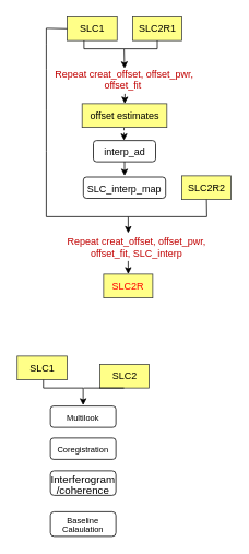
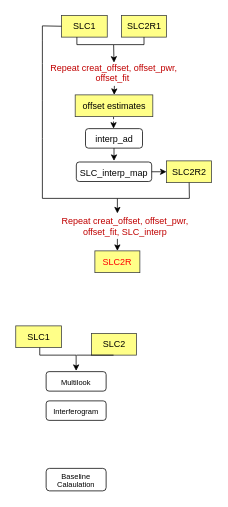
  <mxCell id="0" />
  <mxCell id="1" parent="0" />
  <mxCell id="2" value="SLC1" style="rounded=0;whiteSpace=wrap;html=1;fillColor=#ffff88;strokeColor=#36393d;" vertex="1" parent="1"><mxGeometry x="81.5" y="20" width="61" height="29" as="geometry" /></mxCell>
  <mxCell id="3" value="SLC2R1" style="rounded=0;whiteSpace=wrap;html=1;fillColor=#ffff88;strokeColor=#36393d;" vertex="1" parent="1"><mxGeometry x="161.5" y="20" width="60" height="29" as="geometry" /></mxCell>
  <mxCell id="4" value="" style="endArrow=classic;html=1;rounded=0;entryX=0.5;entryY=0;entryDx=0;entryDy=0;" edge="1" parent="1"><mxGeometry width="50" height="50" relative="1" as="geometry"><mxPoint x="102" y="49" as="sourcePoint" /><mxPoint x="151.5" y="83" as="targetPoint" /><Array as="points"><mxPoint x="102" y="59" /><mxPoint x="151" y="59" /></Array></mxGeometry></mxCell>
  <mxCell id="5" value="" style="endArrow=none;html=1;rounded=0;exitX=0.5;exitY=1;exitDx=0;exitDy=0;endFill=0;" edge="1" parent="1" source="3"><mxGeometry width="50" height="50" relative="1" as="geometry"><mxPoint x="222" y="20" as="sourcePoint" /><mxPoint x="151" y="59" as="targetPoint" /><Array as="points"><mxPoint x="191.5" y="59" /><mxPoint x="151" y="59" /></Array></mxGeometry></mxCell>
  <mxCell id="6" value="&lt;p style=&quot;language:en-CH;margin-top:0pt;margin-bottom:0pt;margin-left:0in;&lt;br/&gt;text-align:left;direction:ltr;unicode-bidi:embed;mso-line-break-override:none;&lt;br/&gt;word-break:normal;punctuation-wrap:hanging&quot;&gt;&lt;font color=&quot;#c00000&quot;&gt;Repeat creat_offset, offset_pwr, offset_fit&amp;nbsp;&lt;/font&gt;&lt;/p&gt;" style="text;whiteSpace=wrap;html=1;align=center;" vertex="1" parent="1"><mxGeometry x="41" y="76" width="221" height="30" as="geometry" /></mxCell>
  <mxCell id="7" value="&lt;font style=&quot;font-size: 12px;&quot;&gt;interp_ad&lt;/font&gt;" style="rounded=1;whiteSpace=wrap;html=1;fontSize=14;" vertex="1" parent="1"><mxGeometry x="113.5" y="171" width="76" height="26" as="geometry" /></mxCell>
  <mxCell id="8" value="" style="endArrow=classic;html=1;rounded=0;exitX=0.5;exitY=1;exitDx=0;exitDy=0;entryX=0.5;entryY=0;entryDx=0;entryDy=0;" edge="1" parent="1" source="7"><mxGeometry width="50" height="50" relative="1" as="geometry"><mxPoint x="237" y="96" as="sourcePoint" /><mxPoint x="151.5" y="214" as="targetPoint" /></mxGeometry></mxCell>
  <mxCell id="9" value="offset estimates" style="rounded=0;whiteSpace=wrap;html=1;fillColor=#ffff88;strokeColor=#36393d;" vertex="1" parent="1"><mxGeometry x="99.75" y="126" width="103.5" height="29" as="geometry" /></mxCell>
  <mxCell id="10" value="" style="endArrow=classic;html=1;rounded=0;exitX=0.494;exitY=1.016;exitDx=0;exitDy=0;exitPerimeter=0;entryX=0.492;entryY=0;entryDx=0;entryDy=0;entryPerimeter=0;dashed=1;" edge="1" parent="1" source="9" target="7"><mxGeometry width="50" height="50" relative="1" as="geometry"><mxPoint x="162" y="198" as="sourcePoint" /><mxPoint x="212" y="148" as="targetPoint" /></mxGeometry></mxCell>
  <mxCell id="11" value="&lt;font style=&quot;font-size: 12px;&quot;&gt;SLC_interp_map&lt;/font&gt;" style="rounded=1;whiteSpace=wrap;html=1;fontSize=14;" vertex="1" parent="1"><mxGeometry x="101.25" y="215.5" width="100.5" height="26" as="geometry" /></mxCell>
  <mxCell id="12" value="SLC2R2" style="rounded=0;whiteSpace=wrap;html=1;fillColor=#ffff88;strokeColor=#36393d;" vertex="1" parent="1"><mxGeometry x="221.5" y="214" width="60" height="29" as="geometry" /></mxCell>
+ <mxCell id="13" value="" style="endArrow=classic;html=1;rounded=0;exitX=1;exitY=0.5;exitDx=0;exitDy=0;entryX=0;entryY=0.5;entryDx=0;entryDy=0;" edge="1" parent="1" source="11" target="12"><mxGeometry width="50" height="50" relative="1" as="geometry"><mxPoint x="162" y="207" as="sourcePoint" /><mxPoint x="220" y="227" as="targetPoint" /></mxGeometry></mxCell>
  <mxCell id="14" value="" style="endArrow=none;html=1;rounded=0;exitX=0;exitY=0.5;exitDx=0;exitDy=0;endFill=0;" edge="1" parent="1" source="2"><mxGeometry width="50" height="50" relative="1" as="geometry"><mxPoint x="81.5" y="80.5" as="sourcePoint" /><mxPoint x="156" y="264" as="targetPoint" /><Array as="points"><mxPoint x="56" y="34" /><mxPoint x="56" y="54" /><mxPoint x="56" y="84" /><mxPoint x="56" y="134" /><mxPoint x="56" y="184" /><mxPoint x="56" y="264" /></Array></mxGeometry></mxCell>
  <mxCell id="15" value="" style="endArrow=classic;html=1;rounded=0;" edge="1" parent="1" source="12"><mxGeometry width="50" height="50" relative="1" as="geometry"><mxPoint x="206" y="344" as="sourcePoint" /><mxPoint x="156" y="284" as="targetPoint" /><Array as="points"><mxPoint x="252" y="264" /><mxPoint x="156" y="264" /></Array></mxGeometry></mxCell>
  <mxCell id="16" value="" style="endArrow=classic;html=1;rounded=0;entryX=0.5;entryY=0;entryDx=0;entryDy=0;" edge="1" parent="1"><mxGeometry width="50" height="50" relative="1" as="geometry"><mxPoint x="152" y="114" as="sourcePoint" /><mxPoint x="151.75" y="126" as="targetPoint" /></mxGeometry></mxCell>
  <mxCell id="17" value="&lt;p style=&quot;language:en-CH;margin-top:0pt;margin-bottom:0pt;margin-left:0in;&lt;br/&gt;text-align:left;direction:ltr;unicode-bidi:embed;mso-line-break-override:none;&lt;br/&gt;word-break:normal;punctuation-wrap:hanging&quot;&gt;&lt;font color=&quot;#c00000&quot;&gt;Repeat creat_offset, offset_pwr, offset_fit, SLC_interp&lt;/font&gt;&lt;/p&gt;" style="text;whiteSpace=wrap;html=1;align=center;" vertex="1" parent="1"><mxGeometry x="56" y="281" width="221" height="30" as="geometry" /></mxCell>
  <mxCell id="18" value="&lt;font color=&quot;#ff0000&quot;&gt;SLC2R&lt;/font&gt;" style="rounded=0;whiteSpace=wrap;html=1;fillColor=#ffff88;strokeColor=#36393d;" vertex="1" parent="1"><mxGeometry x="126" y="334" width="60" height="29" as="geometry" /></mxCell>
  <mxCell id="19" value="" style="endArrow=classic;html=1;rounded=0;" edge="1" parent="1" target="18"><mxGeometry width="50" height="50" relative="1" as="geometry"><mxPoint x="156" y="318" as="sourcePoint" /><mxPoint x="116" y="104" as="targetPoint" /></mxGeometry></mxCell>
  <mxCell id="20" value="SLC2" style="rounded=0;whiteSpace=wrap;html=1;fillColor=#ffff88;strokeColor=#36393d;" vertex="1" parent="1"><mxGeometry x="121.5" y="444" width="60" height="29" as="geometry" /></mxCell>
  <mxCell id="21" value="SLC1" style="rounded=0;whiteSpace=wrap;html=1;fillColor=#ffff88;strokeColor=#36393d;" vertex="1" parent="1"><mxGeometry x="20.5" y="434" width="61" height="29" as="geometry" /></mxCell>
  <mxCell id="22" value="" style="endArrow=classic;html=1;rounded=0;" edge="1" parent="1"><mxGeometry width="50" height="50" relative="1" as="geometry"><mxPoint x="52.5" y="463" as="sourcePoint" /><mxPoint x="101" y="494" as="targetPoint" /><Array as="points"><mxPoint x="52.5" y="473" /><mxPoint x="101" y="473" /></Array></mxGeometry></mxCell>
  <mxCell id="23" value="" style="endArrow=none;html=1;rounded=0;endFill=0;exitX=0.49;exitY=1.002;exitDx=0;exitDy=0;exitPerimeter=0;" edge="1" parent="1" source="20"><mxGeometry width="50" height="50" relative="1" as="geometry"><mxPoint x="151" y="464" as="sourcePoint" /><mxPoint x="101.5" y="473" as="targetPoint" /><Array as="points"><mxPoint x="151" y="473" /><mxPoint x="101.5" y="473" /></Array></mxGeometry></mxCell>
  <mxCell id="24" value="&lt;font style=&quot;font-size: 10px;&quot;&gt;Multilook&lt;/font&gt;" style="rounded=1;whiteSpace=wrap;html=1;fontSize=14;" vertex="1" parent="1"><mxGeometry x="61" y="495" width="80" height="26" as="geometry" /></mxCell>
- <mxCell id="25" value="&lt;font style=&quot;font-size: 10px;&quot;&gt;Coregistration&lt;/font&gt;" style="rounded=1;whiteSpace=wrap;html=1;fontSize=14;" vertex="1" parent="1"><mxGeometry x="61" y="534" width="80" height="26" as="geometry" /></mxCell>
- <mxCell id="26" value="&lt;font style=&quot;font-size: 13px;&quot;&gt;Interferogram&lt;/font&gt;&lt;div style=&quot;line-height: 80%; font-size: 13px;&quot;&gt;&lt;font style=&quot;font-size: 13px;&quot;&gt;/coherence&lt;/font&gt;&lt;/div&gt;" style="rounded=1;whiteSpace=wrap;html=1;fontSize=14;" vertex="1" parent="1"><mxGeometry x="61" y="574" width="80" height="30" as="geometry" /></mxCell>
+ <mxCell id="25" value="&lt;font style=&quot;font-size: 10px;&quot;&gt;Interferogram&lt;/font&gt;" style="rounded=1;whiteSpace=wrap;html=1;fontSize=14;" vertex="1" parent="1"><mxGeometry x="61" y="534" width="80" height="26" as="geometry" /></mxCell>
  <mxCell id="27" value="&lt;p style=&quot;line-height: 68%;&quot;&gt;&lt;span style=&quot;font-size: 10px;&quot;&gt;Baseline Calaulation&lt;/span&gt;&lt;/p&gt;" style="rounded=1;whiteSpace=wrap;html=1;fontSize=14;" vertex="1" parent="1"><mxGeometry x="61" y="624" width="80" height="30" as="geometry" /></mxCell>
